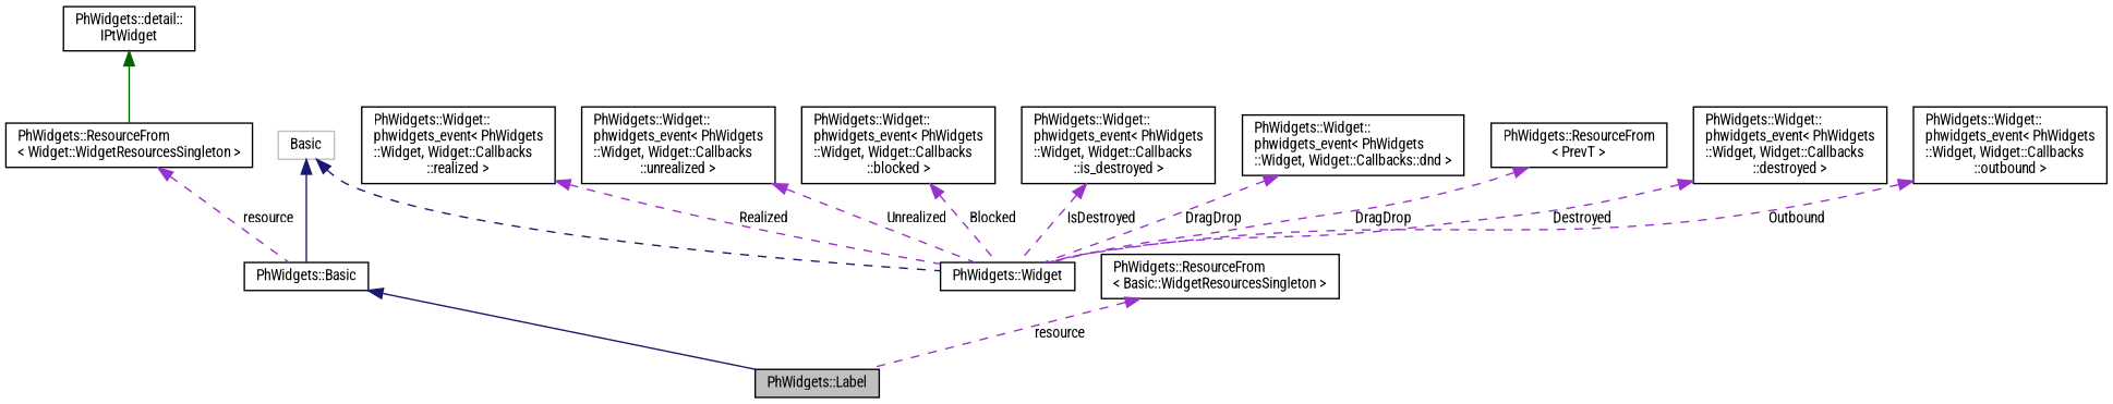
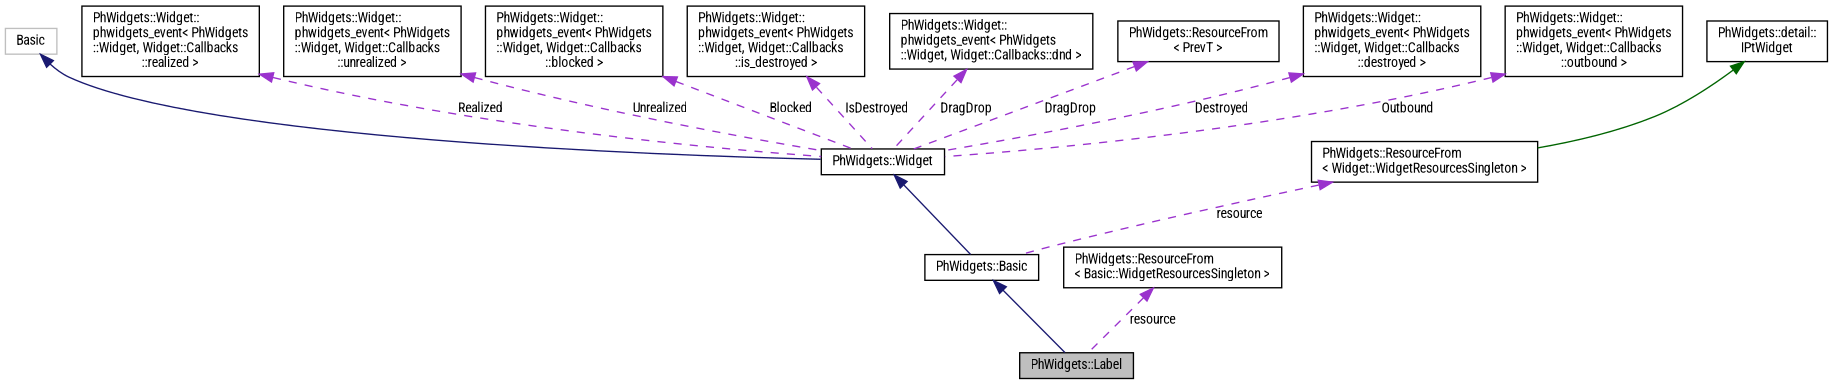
  digraph {
    fontname="Roboto Condensed"
    rankdir=TB
    node [color=black fillcolor=white fontname="Roboto Condensed" fontsize=10 shape=record style=filled]
    edge [color=darkorchid3 dir=back fontname="Roboto Condensed" fontsize=10 labelfontname=Helvetica labelfontsize=10 style=dashed]
    n1 [fillcolor=grey75 fontcolor=black height=0.2 label="PhWidgets::Label" width=0.4]
    n2 [height=0.2 label="PhWidgets::Basic" width=0.4]
    n3 [height=0.2 label="PhWidgets::Widget" width=0.4]
    n4 [height=0.2 label="PhWidgets::detail::\lIPtWidget" width=0.4]
    n5 [height=0.2 label="PhWidgets::ResourceFrom\l\< Widget::WidgetResourcesSingleton \>" width=0.4]
    n6 [color=grey75 height=0.2 label=Basic width=0.4]
    n7 [height=0.2 label="PhWidgets::Widget::\lphwidgets_event\< PhWidgets\l::Widget, Widget::Callbacks\l::realized \>" width=0.4]
    n8 [height=0.2 label="PhWidgets::Widget::\lphwidgets_event\< PhWidgets\l::Widget, Widget::Callbacks\l::unrealized \>" width=0.4]
    n9 [height=0.2 label="PhWidgets::Widget::\lphwidgets_event\< PhWidgets\l::Widget, Widget::Callbacks\l::blocked \>" width=0.4]
    n10 [height=0.2 label="PhWidgets::Widget::\lphwidgets_event\< PhWidgets\l::Widget, Widget::Callbacks\l::is_destroyed \>" width=0.4]
    n11 [height=0.2 label="PhWidgets::Widget::\lphwidgets_event\< PhWidgets\l::Widget, Widget::Callbacks::dnd \>" width=0.4]
    n12 [height=0.2 label="PhWidgets::ResourceFrom\l\< PrevT \>" width=0.4]
    n13 [height=0.2 label="PhWidgets::Widget::\lphwidgets_event\< PhWidgets\l::Widget, Widget::Callbacks\l::destroyed \>" width=0.4]
    n14 [height=0.2 label="PhWidgets::Widget::\lphwidgets_event\< PhWidgets\l::Widget, Widget::Callbacks\l::outbound \>" width=0.4]
    n15 [height=0.2 label="PhWidgets::ResourceFrom\l\< Basic::WidgetResourcesSingleton \>" width=0.4]
    n2 -> n1 [color=midnightblue style=solid]
-   n6 -> n2 [color=midnightblue style=solid]
+   n3 -> n2 [color=midnightblue style=solid]
    n4 -> n5 [color=darkgreen style=solid]
    n5 -> n2 [label=" resource"]
-   n6 -> n3 [color=midnightblue]
+   n6 -> n3 [color=midnightblue style=solid]
    n7 -> n3 [label=" Realized"]
    n8 -> n3 [label=" Unrealized"]
    n9 -> n3 [label=" Blocked"]
    n10 -> n3 [label=" IsDestroyed"]
    n11 -> n3 [label=" DragDrop"]
    n12 -> n3 [label=" DragDrop"]
    n13 -> n3 [label=" Destroyed"]
    n14 -> n3 [label=" Outbound"]
    n15 -> n1 [label=" resource"]
  }
